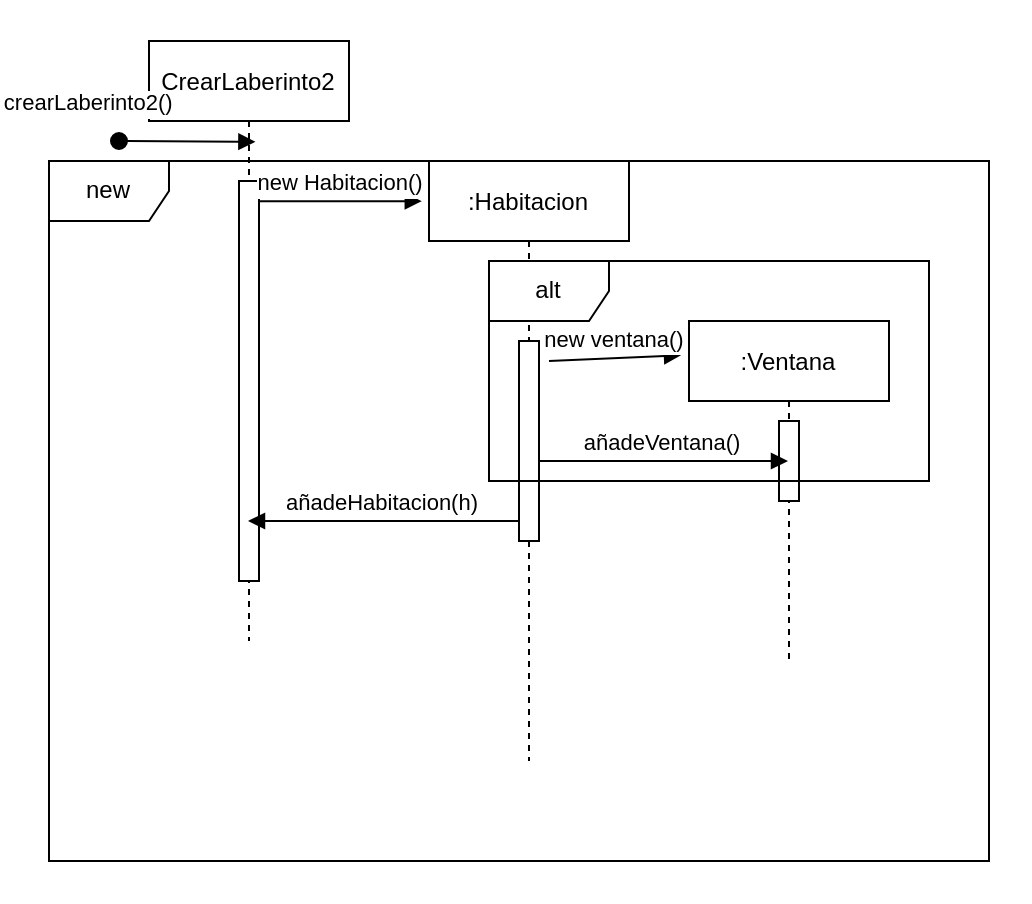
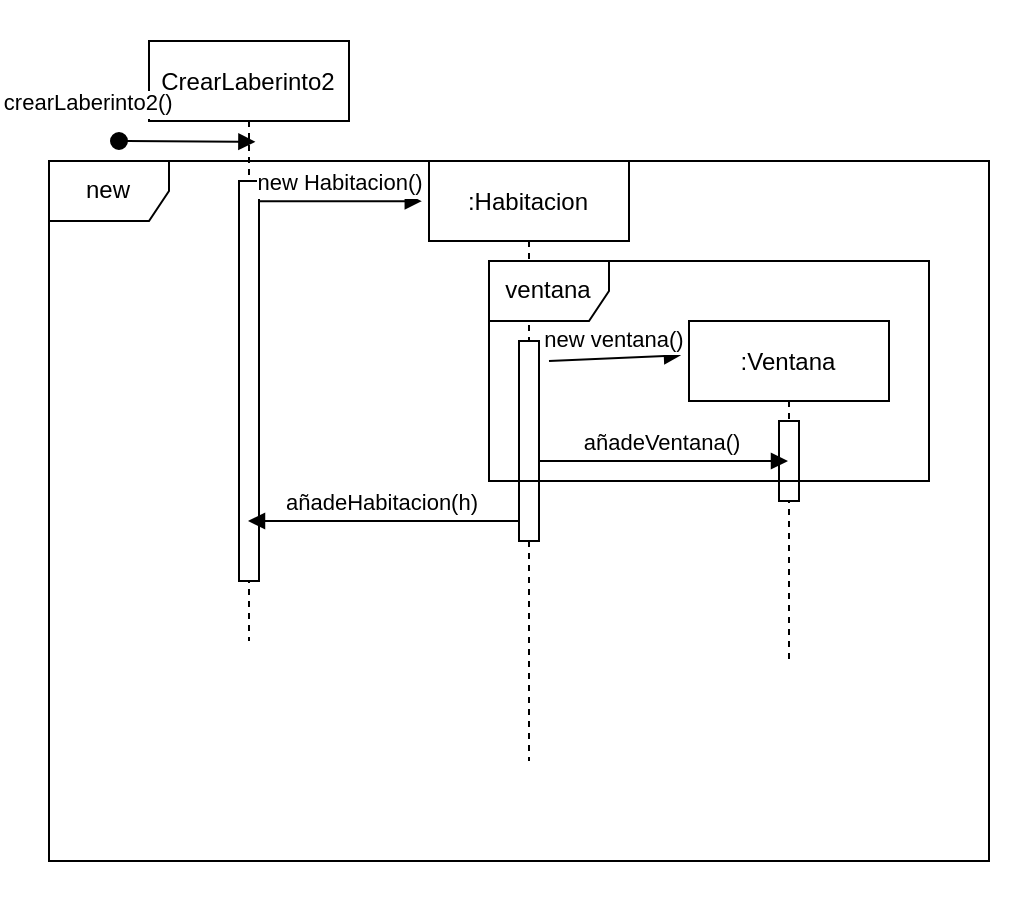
  <mxCell id="0" />
  <mxCell id="1" parent="0" />
  <mxCell id="2" value="CrearLaberinto2" style="shape=umlLifeline;perimeter=lifelinePerimeter;container=1;collapsible=0;recursiveResize=0;rounded=0;shadow=0;strokeWidth=1;" parent="1" vertex="1"><mxGeometry x="70" y="20" width="100" height="300" as="geometry" /></mxCell>
  <mxCell id="3" value="" style="points=[];perimeter=orthogonalPerimeter;rounded=0;shadow=0;strokeWidth=1;" parent="2" vertex="1"><mxGeometry x="45" y="70" width="10" height="200" as="geometry" /></mxCell>
  <mxCell id="4" value="crearLaberinto2()" style="verticalAlign=bottom;startArrow=oval;endArrow=block;startSize=8;shadow=0;strokeWidth=1;entryX=0.532;entryY=0.168;entryDx=0;entryDy=0;entryPerimeter=0;" parent="2" target="2" edge="1"><mxGeometry x="-1" y="18" relative="1" as="geometry"><mxPoint x="-15" y="50" as="sourcePoint" /><Array as="points" /><mxPoint x="-15" y="8" as="offset" /></mxGeometry></mxCell>
  <mxCell id="5" value=":Habitacion" style="shape=umlLifeline;perimeter=lifelinePerimeter;container=1;collapsible=0;recursiveResize=0;rounded=0;shadow=0;strokeWidth=1;" parent="1" vertex="1"><mxGeometry x="210" y="80" width="100" height="300" as="geometry" /></mxCell>
  <mxCell id="6" value="" style="points=[];perimeter=orthogonalPerimeter;rounded=0;shadow=0;strokeWidth=1;" parent="5" vertex="1"><mxGeometry x="45" y="90" width="10" height="100" as="geometry" /></mxCell>
  <mxCell id="7" value="new Habitacion()" style="verticalAlign=bottom;endArrow=block;entryX=-0.036;entryY=0.067;shadow=0;strokeWidth=1;entryDx=0;entryDy=0;entryPerimeter=0;" parent="1" source="3" target="5" edge="1"><mxGeometry relative="1" as="geometry"><mxPoint x="225" y="100" as="sourcePoint" /></mxGeometry></mxCell>
  <mxCell id="8" value="añadeHabitacion(h)" style="verticalAlign=bottom;endArrow=block;shadow=0;strokeWidth=1;" parent="1" source="6" target="2" edge="1"><mxGeometry relative="1" as="geometry"><mxPoint x="190" y="140" as="sourcePoint" /><mxPoint x="130" y="140" as="targetPoint" /><Array as="points"><mxPoint x="210" y="260" /></Array></mxGeometry></mxCell>
  <mxCell id="9" value="new" style="shape=umlFrame;whiteSpace=wrap;html=1;" vertex="1" parent="1"><mxGeometry x="20" y="80" width="470" height="350" as="geometry" /></mxCell>
  <mxCell id="10" value=":Ventana" style="shape=umlLifeline;perimeter=lifelinePerimeter;container=1;collapsible=0;recursiveResize=0;rounded=0;shadow=0;strokeWidth=1;" vertex="1" parent="1"><mxGeometry x="340" y="160" width="100" height="170" as="geometry" /></mxCell>
  <mxCell id="11" value="" style="points=[];perimeter=orthogonalPerimeter;rounded=0;shadow=0;strokeWidth=1;" vertex="1" parent="10"><mxGeometry x="45" y="50" width="10" height="40" as="geometry" /></mxCell>
- <mxCell id="12" value="alt" style="shape=umlFrame;whiteSpace=wrap;html=1;" vertex="1" parent="1"><mxGeometry x="240" y="130" width="220" height="110" as="geometry" /></mxCell>
+ <mxCell id="12" value="ventana" style="shape=umlFrame;whiteSpace=wrap;html=1;" vertex="1" parent="1"><mxGeometry x="240" y="130" width="220" height="110" as="geometry" /></mxCell>
  <mxCell id="13" value="añadeVentana()" style="verticalAlign=bottom;endArrow=block;shadow=0;strokeWidth=1;" edge="1" parent="1" source="6" target="10"><mxGeometry relative="1" as="geometry"><mxPoint x="258.6" y="210" as="sourcePoint" /><mxPoint x="340" y="210" as="targetPoint" /><Array as="points"><mxPoint x="300" y="230" /></Array></mxGeometry></mxCell>
  <mxCell id="14" value="new ventana()" style="verticalAlign=bottom;endArrow=block;shadow=0;strokeWidth=1;entryX=-0.04;entryY=0.101;entryDx=0;entryDy=0;entryPerimeter=0;" edge="1" parent="1" target="10"><mxGeometry relative="1" as="geometry"><mxPoint x="270" y="180" as="sourcePoint" /><mxPoint x="351.4" y="180" as="targetPoint" /></mxGeometry></mxCell>
